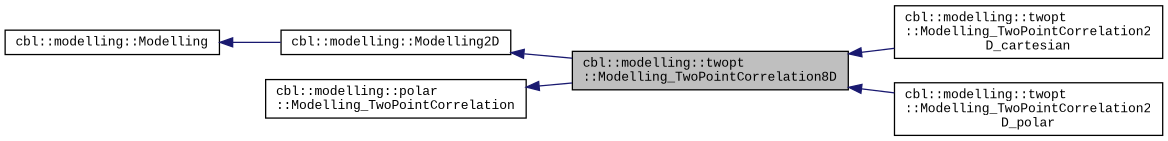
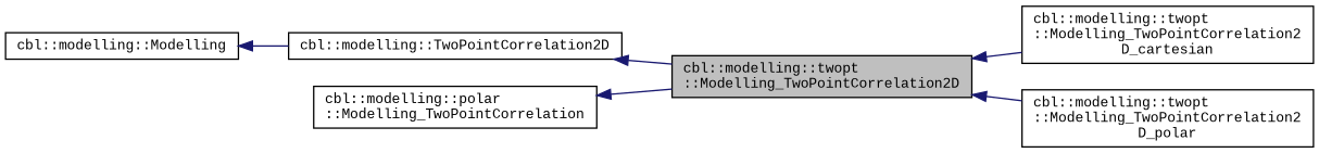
  digraph {
    fontname="Liberation Mono"
    rankdir=LR
    node [color=black fillcolor=white fontname="Liberation Mono" fontsize=10 shape=record style=filled]
    edge [color=midnightblue dir=back fontname="Liberation Mono" fontsize=10 labelfontname=Helvetica labelfontsize=10 style=solid]
-   n1 [fillcolor=grey75 fontcolor=black height=0.2 label="cbl::modelling::twopt\l::Modelling_TwoPointCorrelation8D" width=0.4]
+   n1 [fillcolor=grey75 fontcolor=black height=0.2 label="cbl::modelling::twopt\l::Modelling_TwoPointCorrelation2D" width=0.4]
    n2 [height=0.2 label="cbl::modelling::twopt\l::Modelling_TwoPointCorrelation2\lD_cartesian" width=0.4]
    n3 [height=0.2 label="cbl::modelling::twopt\l::Modelling_TwoPointCorrelation2\lD_polar" width=0.4]
-   n4 [height=0.2 label="cbl::modelling::Modelling2D" width=0.4]
+   n4 [height=0.2 label="cbl::modelling::TwoPointCorrelation2D" width=0.4]
    n5 [height=0.2 label="cbl::modelling::Modelling" width=0.4]
    n6 [height=0.2 label="cbl::modelling::polar\l::Modelling_TwoPointCorrelation" width=0.4]
    n1 -> n2
    n1 -> n3
    n4 -> n1
    n5 -> n4
    n6 -> n1
  }
